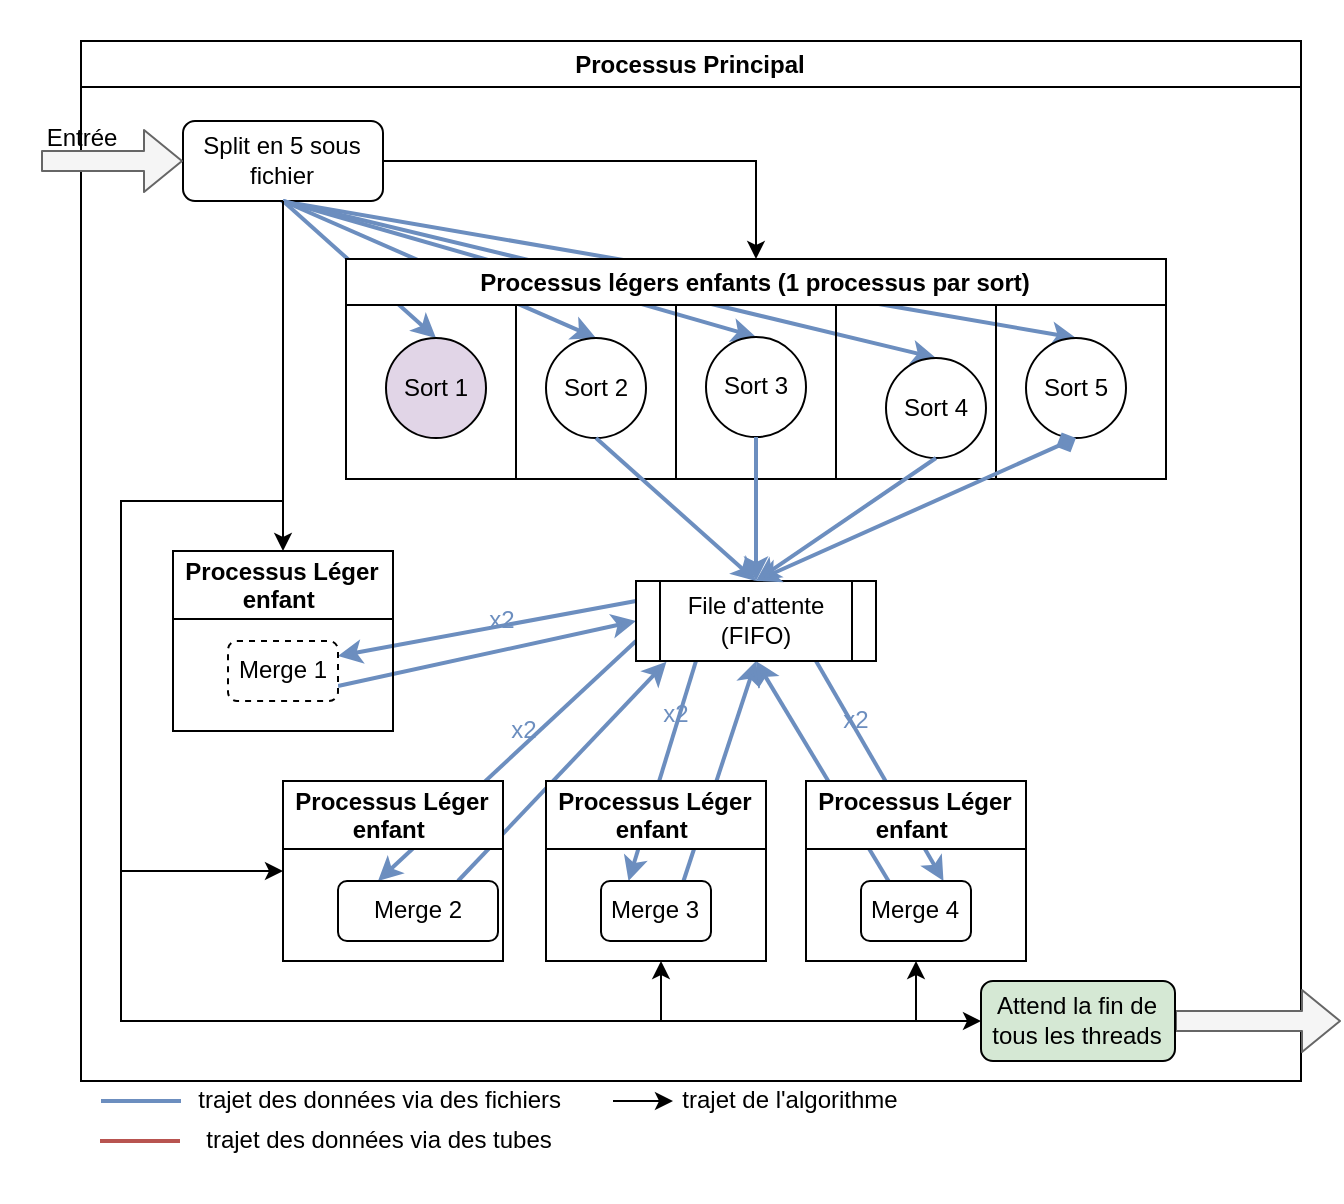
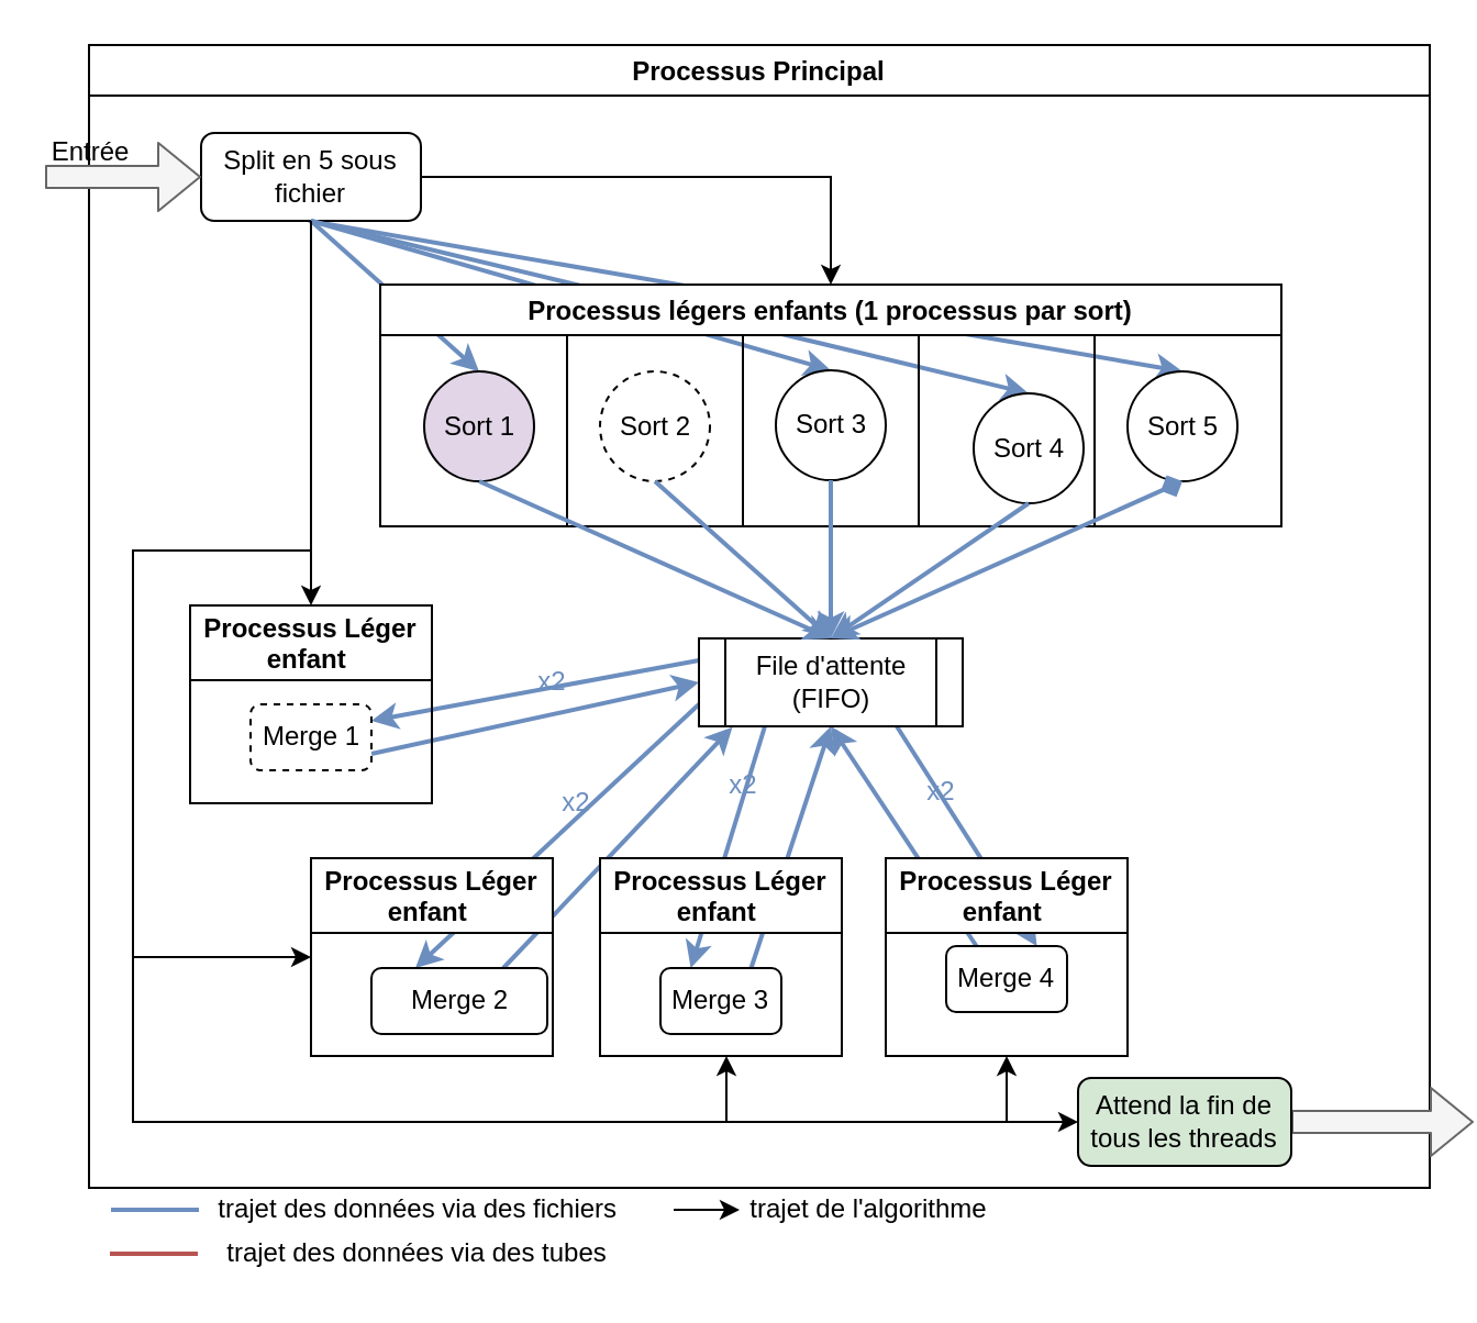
  <mxCell id="0" />
  <mxCell id="1" parent="0" />
  <mxCell id="2" value="" style="endArrow=classic;html=1;fillColor=#dae8fc;strokeColor=#6c8ebf;strokeWidth=2;entryX=0.5;entryY=0;entryDx=0;entryDy=0;endFill=1;" parent="1" target="32" edge="1"><mxGeometry width="50" height="50" relative="1" as="geometry"><mxPoint x="140" y="100" as="sourcePoint" /><mxPoint x="132.5" y="229.833" as="targetPoint" /></mxGeometry></mxCell>
  <mxCell id="3" value="Processus Principal" style="swimlane;" parent="1" vertex="1"><mxGeometry x="40" y="20" width="610" height="520" as="geometry" /></mxCell>
  <mxCell id="4" value="" style="endArrow=none;html=1;fillColor=#dae8fc;strokeColor=#6c8ebf;strokeWidth=2;entryX=0;entryY=0.25;entryDx=0;entryDy=0;exitX=1;exitY=0.25;exitDx=0;exitDy=0;startArrow=classic;startFill=1;" parent="3" source="46" target="37" edge="1"><mxGeometry width="50" height="50" relative="1" as="geometry"><mxPoint x="111.069" y="90.276" as="sourcePoint" /><mxPoint x="187.621" y="158.552" as="targetPoint" /></mxGeometry></mxCell>
  <mxCell id="5" value="" style="endArrow=none;html=1;fillColor=#dae8fc;strokeColor=#6c8ebf;strokeWidth=2;entryX=0;entryY=0.75;entryDx=0;entryDy=0;exitX=0.25;exitY=0;exitDx=0;exitDy=0;startArrow=classic;startFill=1;" parent="3" source="48" target="37" edge="1"><mxGeometry width="50" height="50" relative="1" as="geometry"><mxPoint x="166.241" y="287.517" as="sourcePoint" /><mxPoint x="287.621" y="290.276" as="targetPoint" /></mxGeometry></mxCell>
  <mxCell id="6" value="" style="endArrow=none;html=1;fillColor=#dae8fc;strokeColor=#6c8ebf;strokeWidth=2;entryX=0.25;entryY=1;entryDx=0;entryDy=0;exitX=0.25;exitY=0;exitDx=0;exitDy=0;startArrow=classic;startFill=1;" parent="3" source="50" target="37" edge="1"><mxGeometry width="50" height="50" relative="1" as="geometry"><mxPoint x="176.241" y="297.517" as="sourcePoint" /><mxPoint x="297.621" y="300.276" as="targetPoint" /></mxGeometry></mxCell>
  <mxCell id="7" value="" style="endArrow=none;html=1;fillColor=#dae8fc;strokeColor=#6c8ebf;strokeWidth=2;entryX=0.75;entryY=1;entryDx=0;entryDy=0;exitX=0.75;exitY=0;exitDx=0;exitDy=0;startArrow=classic;startFill=1;" parent="3" source="44" target="37" edge="1"><mxGeometry width="50" height="50" relative="1" as="geometry"><mxPoint x="186.241" y="307.517" as="sourcePoint" /><mxPoint x="307.621" y="310.276" as="targetPoint" /></mxGeometry></mxCell>
  <mxCell id="8" value="" style="endArrow=none;html=1;fillColor=#dae8fc;strokeColor=#6c8ebf;strokeWidth=2;entryX=1;entryY=0.75;entryDx=0;entryDy=0;exitX=0;exitY=0.5;exitDx=0;exitDy=0;startArrow=classic;startFill=1;" parent="3" source="37" target="46" edge="1"><mxGeometry width="50" height="50" relative="1" as="geometry"><mxPoint x="196.241" y="317.517" as="sourcePoint" /><mxPoint x="317.621" y="320.276" as="targetPoint" /></mxGeometry></mxCell>
  <mxCell id="9" value="" style="endArrow=none;html=1;fillColor=#dae8fc;strokeColor=#6c8ebf;strokeWidth=2;entryX=0.75;entryY=0;entryDx=0;entryDy=0;exitX=0.127;exitY=1.009;exitDx=0;exitDy=0;startArrow=classic;startFill=1;exitPerimeter=0;" parent="3" source="37" target="48" edge="1"><mxGeometry width="50" height="50" relative="1" as="geometry"><mxPoint x="206.241" y="327.517" as="sourcePoint" /><mxPoint x="327.621" y="330.276" as="targetPoint" /></mxGeometry></mxCell>
  <mxCell id="10" value="" style="endArrow=none;html=1;fillColor=#dae8fc;strokeColor=#6c8ebf;strokeWidth=2;entryX=0.75;entryY=0;entryDx=0;entryDy=0;exitX=0.5;exitY=1;exitDx=0;exitDy=0;startArrow=classic;startFill=1;" parent="3" source="37" target="50" edge="1"><mxGeometry width="50" height="50" relative="1" as="geometry"><mxPoint x="216.241" y="337.517" as="sourcePoint" /><mxPoint x="337.621" y="340.276" as="targetPoint" /></mxGeometry></mxCell>
  <mxCell id="11" value="" style="endArrow=none;html=1;fillColor=#dae8fc;strokeColor=#6c8ebf;strokeWidth=2;entryX=0.25;entryY=0;entryDx=0;entryDy=0;exitX=0.5;exitY=1;exitDx=0;exitDy=0;startArrow=classic;startFill=1;" parent="3" source="37" target="44" edge="1"><mxGeometry width="50" height="50" relative="1" as="geometry"><mxPoint x="226.241" y="347.517" as="sourcePoint" /><mxPoint x="347.621" y="350.276" as="targetPoint" /></mxGeometry></mxCell>
  <mxCell id="12" style="edgeStyle=orthogonalEdgeStyle;rounded=0;orthogonalLoop=1;jettySize=auto;html=1;entryX=0.5;entryY=0;entryDx=0;entryDy=0;exitX=1;exitY=0.5;exitDx=0;exitDy=0;" parent="3" source="17" target="27" edge="1"><mxGeometry relative="1" as="geometry"><mxPoint x="79.69" y="109.931" as="targetPoint" /></mxGeometry></mxCell>
  <mxCell id="13" style="edgeStyle=orthogonalEdgeStyle;rounded=0;orthogonalLoop=1;jettySize=auto;html=1;entryX=0.5;entryY=0;entryDx=0;entryDy=0;" parent="3" source="17" target="45" edge="1"><mxGeometry relative="1" as="geometry" /></mxCell>
  <mxCell id="14" style="edgeStyle=orthogonalEdgeStyle;rounded=0;orthogonalLoop=1;jettySize=auto;html=1;entryX=0;entryY=0.5;entryDx=0;entryDy=0;" parent="3" source="17" target="47" edge="1"><mxGeometry relative="1" as="geometry"><Array as="points"><mxPoint x="101" y="230" /><mxPoint x="20" y="230" /><mxPoint x="20" y="415" /></Array></mxGeometry></mxCell>
  <mxCell id="15" style="edgeStyle=orthogonalEdgeStyle;rounded=0;orthogonalLoop=1;jettySize=auto;html=1;entryX=0.5;entryY=1;entryDx=0;entryDy=0;exitX=0.5;exitY=1;exitDx=0;exitDy=0;" parent="3" source="17" target="43" edge="1"><mxGeometry relative="1" as="geometry"><Array as="points"><mxPoint x="101" y="230" /><mxPoint x="20" y="230" /><mxPoint x="20" y="490" /><mxPoint x="417" y="490" /></Array></mxGeometry></mxCell>
  <mxCell id="16" style="edgeStyle=orthogonalEdgeStyle;rounded=0;orthogonalLoop=1;jettySize=auto;html=1;entryX=0;entryY=0.5;entryDx=0;entryDy=0;exitX=0.5;exitY=1;exitDx=0;exitDy=0;" parent="3" source="17" target="51" edge="1"><mxGeometry relative="1" as="geometry"><Array as="points"><mxPoint x="101" y="230" /><mxPoint x="20" y="230" /><mxPoint x="20" y="490" /></Array></mxGeometry></mxCell>
  <mxCell id="17" value="Split en 5 sous fichier" style="rounded=1;whiteSpace=wrap;html=1;" parent="3" vertex="1"><mxGeometry x="51" y="40" width="100" height="40" as="geometry" /></mxCell>
  <mxCell id="18" style="edgeStyle=orthogonalEdgeStyle;rounded=0;orthogonalLoop=1;jettySize=auto;html=1;entryX=0.5;entryY=0;entryDx=0;entryDy=0;" parent="3" edge="1"><mxGeometry relative="1" as="geometry"><mxPoint x="105" y="125.103" as="sourcePoint" /></mxGeometry></mxCell>
  <mxCell id="19" style="edgeStyle=orthogonalEdgeStyle;rounded=0;orthogonalLoop=1;jettySize=auto;html=1;entryX=0.5;entryY=0;entryDx=0;entryDy=0;" parent="3" edge="1"><mxGeometry relative="1" as="geometry"><mxPoint x="297" y="229.931" as="sourcePoint" /></mxGeometry></mxCell>
  <mxCell id="20" style="edgeStyle=orthogonalEdgeStyle;rounded=0;orthogonalLoop=1;jettySize=auto;html=1;entryX=0.5;entryY=0;entryDx=0;entryDy=0;" parent="3" edge="1"><mxGeometry relative="1" as="geometry"><mxPoint x="232" y="194.759" as="sourcePoint" /></mxGeometry></mxCell>
  <mxCell id="21" style="edgeStyle=orthogonalEdgeStyle;rounded=0;orthogonalLoop=1;jettySize=auto;html=1;entryX=0.5;entryY=0;entryDx=0;entryDy=0;" parent="3" edge="1"><mxGeometry relative="1" as="geometry"><mxPoint x="170" y="160.276" as="sourcePoint" /></mxGeometry></mxCell>
  <mxCell id="22" value="" style="shape=flexArrow;endArrow=classic;html=1;strokeWidth=1;fillColor=#f5f5f5;strokeColor=#666666;gradientColor=none;exitX=1;exitY=0.5;exitDx=0;exitDy=0;" parent="3" source="51" edge="1"><mxGeometry width="50" height="50" relative="1" as="geometry"><mxPoint x="550" y="444.5" as="sourcePoint" /><mxPoint x="630" y="490" as="targetPoint" /></mxGeometry></mxCell>
  <mxCell id="23" value="" style="endArrow=classic;html=1;fillColor=#dae8fc;strokeColor=#6c8ebf;strokeWidth=2;entryX=0.5;entryY=0;entryDx=0;entryDy=0;exitX=0.5;exitY=1;exitDx=0;exitDy=0;endFill=1;" parent="3" source="17" target="28" edge="1"><mxGeometry width="50" height="50" relative="1" as="geometry"><mxPoint x="79.167" y="334.833" as="sourcePoint" /><mxPoint x="62.5" y="229.833" as="targetPoint" /></mxGeometry></mxCell>
- <mxCell id="24" value="" style="endArrow=classic;html=1;fillColor=#dae8fc;strokeColor=#6c8ebf;strokeWidth=2;entryX=0.5;entryY=0;entryDx=0;entryDy=0;exitX=0.5;exitY=1;exitDx=0;exitDy=0;endFill=1;" parent="3" source="17" target="29" edge="1"><mxGeometry width="50" height="50" relative="1" as="geometry"><mxPoint x="110.833" y="89.833" as="sourcePoint" /><mxPoint x="62.5" y="179.833" as="targetPoint" /></mxGeometry></mxCell>
  <mxCell id="25" value="" style="endArrow=classic;html=1;fillColor=#dae8fc;strokeColor=#6c8ebf;strokeWidth=2;entryX=0.5;entryY=0;entryDx=0;entryDy=0;exitX=0.5;exitY=1;exitDx=0;exitDy=0;endFill=1;" parent="3" source="17" target="30" edge="1"><mxGeometry width="50" height="50" relative="1" as="geometry"><mxPoint x="120.833" y="99.833" as="sourcePoint" /><mxPoint x="72.5" y="189.833" as="targetPoint" /></mxGeometry></mxCell>
  <mxCell id="26" value="" style="endArrow=classic;html=1;fillColor=#dae8fc;strokeColor=#6c8ebf;strokeWidth=2;entryX=0.5;entryY=0;entryDx=0;entryDy=0;exitX=0.5;exitY=1;exitDx=0;exitDy=0;endFill=1;" parent="3" source="17" target="31" edge="1"><mxGeometry width="50" height="50" relative="1" as="geometry"><mxPoint x="130.833" y="109.833" as="sourcePoint" /><mxPoint x="82.5" y="199.833" as="targetPoint" /></mxGeometry></mxCell>
  <mxCell id="27" value="Processus légers enfants (1 processus par sort)" style="swimlane;" parent="3" vertex="1"><mxGeometry x="132.5" y="109" width="410" height="110" as="geometry" /></mxCell>
  <mxCell id="28" value="Sort 1" style="ellipse;whiteSpace=wrap;html=1;aspect=fixed;fillColor=#e1d5e7;" parent="27" vertex="1"><mxGeometry x="20" y="39.5" width="50" height="50" as="geometry" /></mxCell>
- <mxCell id="29" value="Sort 2" style="ellipse;whiteSpace=wrap;html=1;aspect=fixed;" parent="27" vertex="1"><mxGeometry x="100" y="39.5" width="50" height="50" as="geometry" /></mxCell>
+ <mxCell id="29" value="Sort 2" style="ellipse;whiteSpace=wrap;html=1;aspect=fixed;dashed=1;" parent="27" vertex="1"><mxGeometry x="100" y="39.5" width="50" height="50" as="geometry" /></mxCell>
  <mxCell id="30" value="Sort 3" style="ellipse;whiteSpace=wrap;html=1;aspect=fixed;" parent="27" vertex="1"><mxGeometry x="180" y="39" width="50" height="50" as="geometry" /></mxCell>
  <mxCell id="31" value="Sort 4" style="ellipse;whiteSpace=wrap;html=1;aspect=fixed;" parent="27" vertex="1"><mxGeometry x="270" y="49.5" width="50" height="50" as="geometry" /></mxCell>
  <mxCell id="32" value="Sort 5&lt;br&gt;" style="ellipse;whiteSpace=wrap;html=1;aspect=fixed;" parent="27" vertex="1"><mxGeometry x="340" y="39.5" width="50" height="50" as="geometry" /></mxCell>
  <mxCell id="33" value="" style="endArrow=none;html=1;" parent="27" edge="1"><mxGeometry width="50" height="50" relative="1" as="geometry"><mxPoint x="85" y="110" as="sourcePoint" /><mxPoint x="85" y="23" as="targetPoint" /></mxGeometry></mxCell>
  <mxCell id="34" value="" style="endArrow=none;html=1;" parent="27" edge="1"><mxGeometry width="50" height="50" relative="1" as="geometry"><mxPoint x="325.0" y="110" as="sourcePoint" /><mxPoint x="325.0" y="23" as="targetPoint" /></mxGeometry></mxCell>
  <mxCell id="35" value="" style="endArrow=none;html=1;" parent="27" edge="1"><mxGeometry width="50" height="50" relative="1" as="geometry"><mxPoint x="245.0" y="110" as="sourcePoint" /><mxPoint x="245.0" y="23" as="targetPoint" /></mxGeometry></mxCell>
  <mxCell id="36" value="" style="endArrow=none;html=1;" parent="27" edge="1"><mxGeometry width="50" height="50" relative="1" as="geometry"><mxPoint x="165.0" y="110" as="sourcePoint" /><mxPoint x="165.0" y="23" as="targetPoint" /></mxGeometry></mxCell>
  <mxCell id="37" value="File d'attente (FIFO)" style="shape=process;whiteSpace=wrap;html=1;backgroundOutline=1;" parent="3" vertex="1"><mxGeometry x="277.5" y="270" width="120" height="40" as="geometry" /></mxCell>
+ <mxCell id="38" value="" style="endArrow=none;html=1;fillColor=#dae8fc;strokeColor=#6c8ebf;strokeWidth=2;entryX=0.5;entryY=1;entryDx=0;entryDy=0;exitX=0.5;exitY=0;exitDx=0;exitDy=0;startArrow=classic;startFill=1;" parent="3" source="37" target="28" edge="1"><mxGeometry width="50" height="50" relative="1" as="geometry"><mxPoint x="110.833" y="89.833" as="sourcePoint" /><mxPoint x="62.5" y="179.833" as="targetPoint" /></mxGeometry></mxCell>
  <mxCell id="39" value="" style="endArrow=none;html=1;fillColor=#dae8fc;strokeColor=#6c8ebf;strokeWidth=2;entryX=0.5;entryY=1;entryDx=0;entryDy=0;exitX=0.5;exitY=0;exitDx=0;exitDy=0;startArrow=classic;startFill=1;" parent="3" source="37" target="29" edge="1"><mxGeometry width="50" height="50" relative="1" as="geometry"><mxPoint x="218" y="300" as="sourcePoint" /><mxPoint x="62.5" y="229.833" as="targetPoint" /></mxGeometry></mxCell>
  <mxCell id="40" value="" style="endArrow=none;html=1;fillColor=#dae8fc;strokeColor=#6c8ebf;strokeWidth=2;entryX=0.5;entryY=1;entryDx=0;entryDy=0;exitX=0.5;exitY=0;exitDx=0;exitDy=0;startArrow=classic;startFill=1;" parent="3" source="37" target="30" edge="1"><mxGeometry width="50" height="50" relative="1" as="geometry"><mxPoint x="227.5" y="349.833" as="sourcePoint" /><mxPoint x="72.5" y="239.833" as="targetPoint" /></mxGeometry></mxCell>
  <mxCell id="41" value="" style="endArrow=none;html=1;fillColor=#dae8fc;strokeColor=#6c8ebf;strokeWidth=2;entryX=0.5;entryY=1;entryDx=0;entryDy=0;exitX=0.5;exitY=0;exitDx=0;exitDy=0;startArrow=classic;startFill=1;" parent="3" source="37" target="31" edge="1"><mxGeometry width="50" height="50" relative="1" as="geometry"><mxPoint x="237.5" y="359.833" as="sourcePoint" /><mxPoint x="82.5" y="249.833" as="targetPoint" /></mxGeometry></mxCell>
  <mxCell id="42" value="" style="endArrow=diamond;html=1;fillColor=#dae8fc;strokeColor=#6c8ebf;strokeWidth=2;entryX=0.5;entryY=1;entryDx=0;entryDy=0;exitX=0.5;exitY=0;exitDx=0;exitDy=0;startArrow=classic;startFill=1;" parent="3" source="37" target="32" edge="1"><mxGeometry width="50" height="50" relative="1" as="geometry"><mxPoint x="247.5" y="369.833" as="sourcePoint" /><mxPoint x="92.5" y="259.833" as="targetPoint" /></mxGeometry></mxCell>
  <mxCell id="43" value="Processus Léger &#10;enfant " style="swimlane;startSize=34;" parent="3" vertex="1"><mxGeometry x="362.5" y="370" width="110" height="90" as="geometry" /></mxCell>
- <mxCell id="44" value="Merge 4" style="rounded=1;whiteSpace=wrap;html=1;" parent="43" vertex="1"><mxGeometry x="27.5" y="50" width="55" height="30" as="geometry" /></mxCell>
+ <mxCell id="44" value="Merge 4" style="rounded=1;whiteSpace=wrap;html=1;" parent="43" vertex="1"><mxGeometry x="27.5" y="40" width="55" height="30" as="geometry" /></mxCell>
  <mxCell id="45" value="Processus Léger &#10;enfant " style="swimlane;startSize=34;" parent="3" vertex="1"><mxGeometry x="46" y="255" width="110" height="90" as="geometry" /></mxCell>
  <mxCell id="46" value="Merge 1" style="rounded=1;whiteSpace=wrap;html=1;dashed=1;" parent="45" vertex="1"><mxGeometry x="27.5" y="45" width="55" height="30" as="geometry" /></mxCell>
  <mxCell id="47" value="Processus Léger &#10;enfant " style="swimlane;startSize=34;" parent="3" vertex="1"><mxGeometry x="101" y="370" width="110" height="90" as="geometry" /></mxCell>
  <mxCell id="48" value="Merge 2" style="rounded=1;whiteSpace=wrap;html=1;" parent="47" vertex="1"><mxGeometry x="27.5" y="50" width="80" height="30" as="geometry" /></mxCell>
  <mxCell id="49" value="Processus Léger &#10;enfant " style="swimlane;startSize=34;" parent="3" vertex="1"><mxGeometry x="232.5" y="370" width="110" height="90" as="geometry" /></mxCell>
  <mxCell id="50" value="Merge 3" style="rounded=1;whiteSpace=wrap;html=1;" parent="49" vertex="1"><mxGeometry x="27.5" y="50" width="55" height="30" as="geometry" /></mxCell>
  <mxCell id="51" value="Attend la fin de tous les threads" style="rounded=1;whiteSpace=wrap;html=1;fillColor=#d5e8d4;" parent="3" vertex="1"><mxGeometry x="450" y="470" width="97" height="40" as="geometry" /></mxCell>
  <mxCell id="52" value="&lt;font color=&quot;#6c8ebf&quot;&gt;x2&lt;/font&gt;" style="text;html=1;strokeColor=none;fillColor=none;align=center;verticalAlign=middle;whiteSpace=wrap;rounded=0;" parent="3" vertex="1"><mxGeometry x="191" y="280" width="40" height="20" as="geometry" /></mxCell>
  <mxCell id="53" value="&lt;font color=&quot;#6c8ebf&quot;&gt;x2&lt;/font&gt;" style="text;html=1;strokeColor=none;fillColor=none;align=center;verticalAlign=middle;whiteSpace=wrap;rounded=0;" parent="3" vertex="1"><mxGeometry x="202" y="335" width="40" height="20" as="geometry" /></mxCell>
  <mxCell id="54" value="&lt;font color=&quot;#6c8ebf&quot;&gt;x2&lt;/font&gt;" style="text;html=1;strokeColor=none;fillColor=none;align=center;verticalAlign=middle;whiteSpace=wrap;rounded=0;" parent="3" vertex="1"><mxGeometry x="277.5" y="327" width="40" height="20" as="geometry" /></mxCell>
  <mxCell id="55" value="&lt;font color=&quot;#6c8ebf&quot;&gt;x2&lt;/font&gt;" style="text;html=1;strokeColor=none;fillColor=none;align=center;verticalAlign=middle;whiteSpace=wrap;rounded=0;" parent="3" vertex="1"><mxGeometry x="368" y="330" width="40" height="20" as="geometry" /></mxCell>
  <mxCell id="56" value="" style="endArrow=none;html=1;fillColor=#dae8fc;strokeColor=#6c8ebf;strokeWidth=2;" parent="1" edge="1"><mxGeometry width="50" height="50" relative="1" as="geometry"><mxPoint x="90" y="550" as="sourcePoint" /><mxPoint x="50" y="550" as="targetPoint" /></mxGeometry></mxCell>
  <mxCell id="57" value="" style="shape=flexArrow;endArrow=classic;html=1;strokeWidth=1;entryX=0;entryY=0.5;entryDx=0;entryDy=0;fillColor=#f5f5f5;strokeColor=#666666;gradientColor=none;" parent="1" target="17" edge="1"><mxGeometry width="50" height="50" relative="1" as="geometry"><mxPoint x="20" y="80" as="sourcePoint" /><mxPoint x="30" y="50" as="targetPoint" /></mxGeometry></mxCell>
  <mxCell id="58" value="Entrée" style="text;html=1;strokeColor=none;fillColor=none;align=center;verticalAlign=middle;whiteSpace=wrap;rounded=0;" parent="1" vertex="1"><mxGeometry x="21" y="59" width="40" height="20" as="geometry" /></mxCell>
  <mxCell id="59" value="trajet des données via des fichiers&amp;nbsp;" style="text;html=1;strokeColor=none;fillColor=none;align=center;verticalAlign=middle;whiteSpace=wrap;rounded=0;" parent="1" vertex="1"><mxGeometry x="98" y="540" width="187" height="20" as="geometry" /></mxCell>
  <mxCell id="60" value="" style="endArrow=classic;html=1;" parent="1" edge="1"><mxGeometry width="50" height="50" relative="1" as="geometry"><mxPoint x="306" y="550" as="sourcePoint" /><mxPoint x="336" y="550" as="targetPoint" /></mxGeometry></mxCell>
  <mxCell id="61" value="trajet de l'algorithme" style="text;html=1;strokeColor=none;fillColor=none;align=center;verticalAlign=middle;whiteSpace=wrap;rounded=0;" parent="1" vertex="1"><mxGeometry x="336" y="540" width="118" height="20" as="geometry" /></mxCell>
  <mxCell id="62" value="" style="endArrow=none;html=1;fillColor=#f8cecc;strokeColor=#b85450;strokeWidth=2;" parent="1" edge="1"><mxGeometry width="50" height="50" relative="1" as="geometry"><mxPoint x="89.5" y="570" as="sourcePoint" /><mxPoint x="49.5" y="570" as="targetPoint" /></mxGeometry></mxCell>
  <mxCell id="63" value="trajet des données via des tubes" style="text;html=1;strokeColor=none;fillColor=none;align=center;verticalAlign=middle;whiteSpace=wrap;rounded=0;" parent="1" vertex="1"><mxGeometry x="95.5" y="560" width="187" height="20" as="geometry" /></mxCell>
  <mxCell id="64" style="edgeStyle=orthogonalEdgeStyle;rounded=0;orthogonalLoop=1;jettySize=auto;html=1;exitX=0.5;exitY=1;exitDx=0;exitDy=0;" parent="1" source="17" edge="1"><mxGeometry relative="1" as="geometry"><mxPoint x="330" y="480" as="targetPoint" /><Array as="points"><mxPoint x="141" y="250" /><mxPoint x="60" y="250" /><mxPoint x="60" y="510" /><mxPoint x="330" y="510" /></Array></mxGeometry></mxCell>
